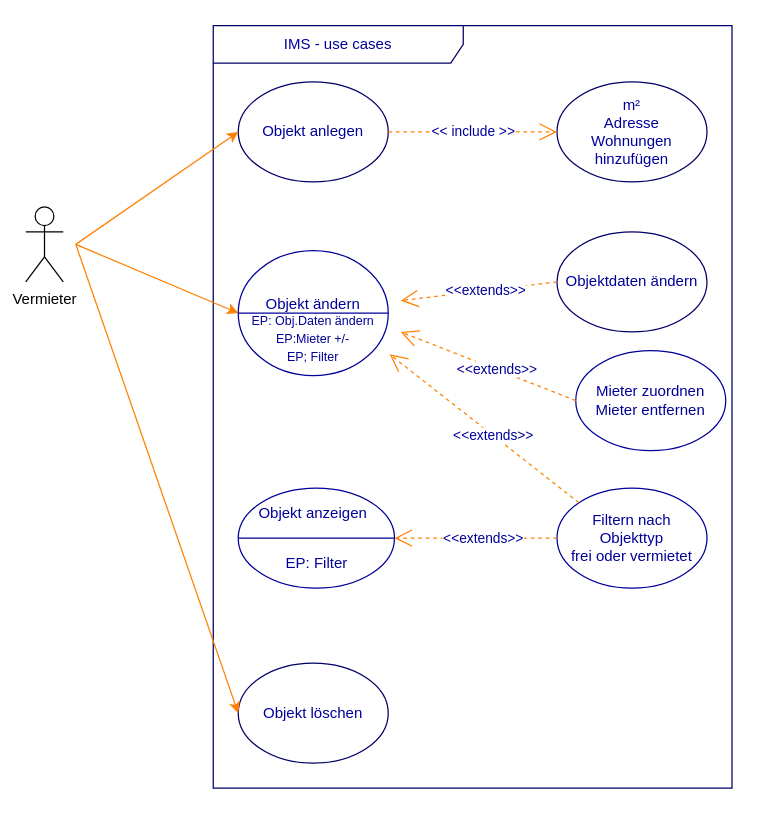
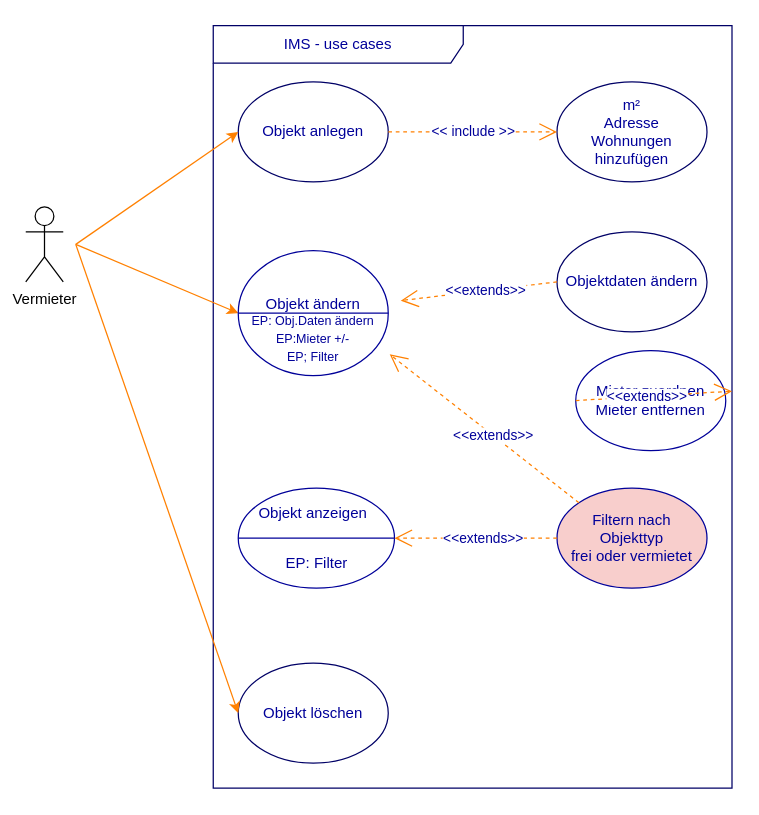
  <mxCell id="0" />
  <mxCell id="1" parent="0" />
  <mxCell id="2" value="IMS - use cases" style="shape=umlFrame;whiteSpace=wrap;html=1;strokeWidth=1;fillColor=none;width=200;height=30;fontColor=#000099;strokeColor=#000066;" parent="1" vertex="1"><mxGeometry x="170" y="20" width="415" height="610" as="geometry" /></mxCell>
  <mxCell id="3" value="Objekt anlegen" style="ellipse;whiteSpace=wrap;html=1;strokeColor=#000066;fontColor=#000099;fillColor=none;" parent="1" vertex="1"><mxGeometry x="190" y="65" width="120" height="80" as="geometry" /></mxCell>
  <mxCell id="4" value="Objekt löschen" style="ellipse;whiteSpace=wrap;html=1;strokeColor=#000066;fontColor=#000099;fillColor=none;" parent="1" vertex="1"><mxGeometry x="190" y="530" width="120" height="80" as="geometry" /></mxCell>
  <mxCell id="5" value="Objektdaten ändern" style="ellipse;whiteSpace=wrap;html=1;strokeColor=#000066;fontColor=#000099;fillColor=none;" parent="1" vertex="1"><mxGeometry x="445" y="185" width="120" height="80" as="geometry" /></mxCell>
  <mxCell id="6" value="&lt;div&gt;m²&lt;/div&gt;&lt;div&gt;Adresse&lt;/div&gt;&lt;div&gt;Wohnungen&lt;/div&gt;&lt;div&gt;hinzufügen&lt;/div&gt;" style="ellipse;whiteSpace=wrap;html=1;strokeColor=#000066;fontColor=#000099;fillColor=none;" parent="1" vertex="1"><mxGeometry x="445" y="65" width="120" height="80" as="geometry" /></mxCell>
  <mxCell id="7" style="html=1;exitX=1;exitY=0.333;exitPerimeter=0;entryX=0;entryY=0.5;jettySize=auto;orthogonalLoop=1;fillColor=#f8cecc;strokeColor=#FF8000;curved=1;fontColor=#000099;" parent="1" target="3" edge="1"><mxGeometry relative="1" as="geometry"><mxPoint x="60" y="195" as="sourcePoint" /></mxGeometry></mxCell>
  <mxCell id="8" style="html=1;exitX=1;exitY=0.333;exitPerimeter=0;entryX=0;entryY=0.5;jettySize=auto;orthogonalLoop=1;curved=1;fontColor=#000099;strokeColor=#FF8000;" parent="1" target="4" edge="1"><mxGeometry relative="1" as="geometry"><mxPoint x="60" y="195" as="sourcePoint" /></mxGeometry></mxCell>
  <mxCell id="9" style="edgeStyle=none;curved=1;html=1;exitX=1;exitY=0.333;exitPerimeter=0;entryX=0;entryY=0.5;jettySize=auto;orthogonalLoop=1;strokeColor=#FF8000;fontColor=#000099;" parent="1" edge="1"><mxGeometry relative="1" as="geometry"><mxPoint x="60" y="195" as="sourcePoint" /><mxPoint x="190" y="250" as="targetPoint" /></mxGeometry></mxCell>
  <mxCell id="10" value="&amp;lt;&amp;lt;extends&amp;gt;&amp;gt;" style="endArrow=open;endSize=12;dashed=1;html=1;exitX=0;exitY=0.5;fontColor=#000099;strokeColor=#FF8000;" parent="1" source="5" edge="1"><mxGeometry x="-0.091" width="160" relative="1" as="geometry"><mxPoint x="395" y="315" as="sourcePoint" /><mxPoint x="320" y="240" as="targetPoint" /><mxPoint as="offset" /></mxGeometry></mxCell>
  <mxCell id="11" value="&amp;lt;&amp;lt; include &amp;gt;&amp;gt;" style="endArrow=open;endSize=12;dashed=1;html=1;exitX=1;exitY=0.5;entryX=0;entryY=0.5;fontColor=#000099;strokeColor=#FF8000;exitDx=0;exitDy=0;entryDx=0;entryDy=0;" parent="1" source="3" target="6" edge="1"><mxGeometry width="160" relative="1" as="geometry"><mxPoint x="327" y="257" as="sourcePoint" /><mxPoint x="473" y="143" as="targetPoint" /></mxGeometry></mxCell>
  <mxCell id="12" value="Vermieter" style="shape=umlActor;verticalLabelPosition=bottom;verticalAlign=top;html=1;outlineConnect=0;" parent="1" vertex="1"><mxGeometry x="20" y="165" width="30" height="60" as="geometry" /></mxCell>
  <mxCell id="13" value="" style="shape=lineEllipse;perimeter=ellipsePerimeter;whiteSpace=wrap;html=1;backgroundOutline=1;strokeColor=#000099;" vertex="1" parent="1"><mxGeometry x="190" y="390" width="125" height="80" as="geometry" /></mxCell>
  <mxCell id="14" value="Mieter zuordnen&lt;br&gt;Mieter entfernen" style="ellipse;whiteSpace=wrap;html=1;strokeColor=#000099;fontColor=#000099;" vertex="1" parent="1"><mxGeometry x="460" y="280" width="120" height="80" as="geometry" /></mxCell>
- <mxCell id="15" value="&amp;lt;&amp;lt;extends&amp;gt;&amp;gt;" style="endArrow=open;endSize=12;dashed=1;html=1;exitX=0;exitY=0.5;fontColor=#000099;strokeColor=#FF8000;exitDx=0;exitDy=0;entryX=1;entryY=0.25;entryDx=0;entryDy=0;" edge="1" parent="1" source="14" target="17"><mxGeometry x="-0.091" width="160" relative="1" as="geometry"><mxPoint x="455" y="260" as="sourcePoint" /><mxPoint x="310" y="250" as="targetPoint" /><mxPoint as="offset" /></mxGeometry></mxCell>
+ <mxCell id="15" value="&amp;lt;&amp;lt;extends&amp;gt;&amp;gt;" style="endArrow=open;endSize=12;dashed=1;html=1;exitX=0;exitY=0.5;fontColor=#000099;strokeColor=#FF8000;exitDx=0;exitDy=0;" edge="1" parent="1" source="14" target="2"><mxGeometry x="-0.091" width="160" relative="1" as="geometry"><mxPoint x="455" y="260" as="sourcePoint" /><mxPoint x="310" y="250" as="targetPoint" /><mxPoint as="offset" /></mxGeometry></mxCell>
  <mxCell id="16" value="Objekt ändern&lt;br&gt;&lt;br&gt;" style="shape=lineEllipse;perimeter=ellipsePerimeter;whiteSpace=wrap;html=1;backgroundOutline=1;strokeColor=#000099;fontColor=#000099;align=center;" vertex="1" parent="1"><mxGeometry x="190" y="200" width="120" height="100" as="geometry" /></mxCell>
  <mxCell id="17" value="&lt;font style=&quot;font-size: 10px&quot;&gt;EP: Obj.Daten ändern&lt;br&gt;EP:Mieter +/-&lt;br&gt;EP; Filter&lt;br&gt;&lt;/font&gt;" style="text;html=1;strokeColor=none;fillColor=none;align=center;verticalAlign=middle;whiteSpace=wrap;rounded=0;fontColor=#000099;" vertex="1" parent="1"><mxGeometry x="180" y="260" width="140" height="20" as="geometry" /></mxCell>
  <mxCell id="18" value="Objekt anzeigen" style="text;html=1;strokeColor=none;fillColor=none;align=center;verticalAlign=middle;whiteSpace=wrap;rounded=0;fontColor=#000099;" vertex="1" parent="1"><mxGeometry x="200" y="400" width="100" height="20" as="geometry" /></mxCell>
- <mxCell id="19" value="Filtern nach&lt;br&gt;Objekttyp&lt;br&gt;frei oder vermietet" style="ellipse;whiteSpace=wrap;html=1;strokeColor=#000099;fontColor=#000099;" vertex="1" parent="1"><mxGeometry x="445" y="390" width="120" height="80" as="geometry" /></mxCell>
+ <mxCell id="19" value="Filtern nach&lt;br&gt;Objekttyp&lt;br&gt;frei oder vermietet" style="ellipse;whiteSpace=wrap;html=1;strokeColor=#000099;fontColor=#000099;fillColor=#f8cecc;" vertex="1" parent="1"><mxGeometry x="445" y="390" width="120" height="80" as="geometry" /></mxCell>
  <mxCell id="20" value="&amp;lt;&amp;lt;extends&amp;gt;&amp;gt;" style="endArrow=open;endSize=12;dashed=1;html=1;exitX=0;exitY=0;fontColor=#000099;strokeColor=#FF8000;exitDx=0;exitDy=0;entryX=0.937;entryY=1.15;entryDx=0;entryDy=0;entryPerimeter=0;" edge="1" parent="1" source="19" target="17"><mxGeometry x="-0.091" width="160" relative="1" as="geometry"><mxPoint x="455" y="330" as="sourcePoint" /><mxPoint x="330" y="275" as="targetPoint" /><mxPoint as="offset" /></mxGeometry></mxCell>
  <mxCell id="21" value="&amp;lt;&amp;lt;extends&amp;gt;&amp;gt;" style="endArrow=open;endSize=12;dashed=1;html=1;exitX=0;exitY=0.5;fontColor=#000099;strokeColor=#FF8000;exitDx=0;exitDy=0;" edge="1" parent="1" source="19" target="13"><mxGeometry x="-0.091" width="160" relative="1" as="geometry"><mxPoint x="472.574" y="411.716" as="sourcePoint" /><mxPoint x="321.18" y="293" as="targetPoint" /><mxPoint as="offset" /></mxGeometry></mxCell>
  <mxCell id="22" value="EP: Filter" style="text;html=1;strokeColor=none;fillColor=none;align=center;verticalAlign=middle;whiteSpace=wrap;rounded=0;fontColor=#000099;" vertex="1" parent="1"><mxGeometry x="222.5" y="440" width="60" height="20" as="geometry" /></mxCell>
